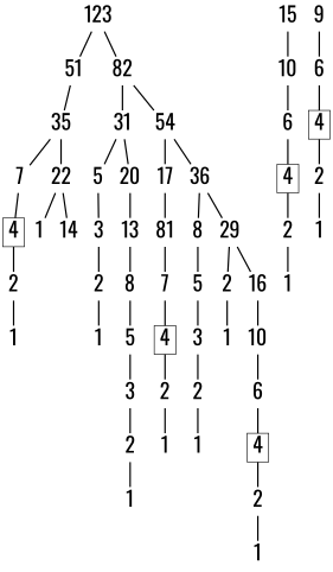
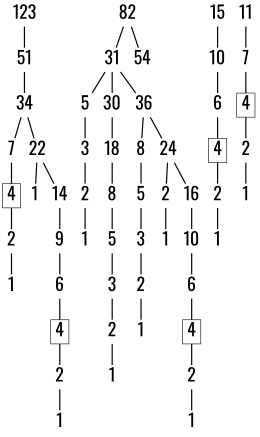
  digraph {
    fontname=Oswald
    nodesep=0.1
    node [fontname=Oswald fontsize=30 shape=plaintext]
    edge [dir=none fontname=Oswald style=bold]
    n1 [height=0.25 label=123 width=0.25]
    n2 [height=0.25 label=51 width=0.25]
    n3 [height=0.25 label=82 width=0.25]
-   n4 [height=0.25 label=35 width=0.25]
+   n4 [height=0.25 label=34 width=0.25]
    n5 [height=0.25 label=31 width=0.25]
    n6 [height=0.25 label=54 width=0.25]
    n7 [height=0.25 label=15 width=0.25]
    n8 [height=0.25 label=10 width=0.25]
    n9 [height=0.25 label=7 width=0.25]
    n10 [height=0.25 label=22 width=0.25]
    n11 [height=0.25 label=6 width=0.25]
    n12 [height=0.25 label=4 shape=box width=0.25]
    n13 [height=0.25 label=2 width=0.25]
    n14 [height=0.25 label=1 width=0.25]
    n15 [height=0.25 label=4 shape=box width=0.25]
    n16 [height=0.25 label=1 width=0.25]
    n17 [height=0.25 label=14 width=0.25]
    n18 [height=0.25 label=2 width=0.25]
    n19 [height=0.25 label=1 width=0.25]
    n20 [height=0.25 label=9 width=0.25]
    n21 [height=0.25 label=6 width=0.25]
    n22 [height=0.25 label=4 shape=box width=0.25]
    n23 [height=0.25 label=2 width=0.25]
    n24 [height=0.25 label=1 width=0.25]
    n25 [height=0.25 label=5 width=0.25]
-   n26 [height=0.25 label=20 width=0.25]
-   n27 [height=0.25 label=17 width=0.25]
+   n26 [height=0.25 label=30 width=0.25]
    n28 [height=0.25 label=36 width=0.25]
    n29 [height=0.25 label=3 width=0.25]
-   n30 [height=0.25 label=13 width=0.25]
+   n30 [height=0.25 label=18 width=0.25]
    n31 [height=0.25 label=2 width=0.25]
    n32 [height=0.25 label=1 width=0.25]
    n33 [height=0.25 label=8 width=0.25]
    n34 [height=0.25 label=5 width=0.25]
    n35 [height=0.25 label=3 width=0.25]
    n36 [height=0.25 label=2 width=0.25]
    n37 [height=0.25 label=1 width=0.25]
-   n38 [height=0.25 label=81 width=0.25]
+   n38 [height=0.25 label=11 width=0.25]
    n39 [height=0.25 label=8 width=0.25]
-   n40 [height=0.25 label=29 width=0.25]
+   n40 [height=0.25 label=24 width=0.25]
    n41 [height=0.25 label=7 width=0.25]
    n42 [height=0.25 label=4 shape=box width=0.25]
    n43 [height=0.25 label=2 width=0.25]
    n44 [height=0.25 label=1 width=0.25]
    n45 [height=0.25 label=5 width=0.25]
    n46 [height=0.25 label=2 width=0.25]
    n47 [height=0.25 label=16 width=0.25]
    n48 [height=0.25 label=3 width=0.25]
    n49 [height=0.25 label=2 width=0.25]
    n50 [height=0.25 label=1 width=0.25]
    n51 [height=0.25 label=1 width=0.25]
    n52 [height=0.25 label=10 width=0.25]
    n53 [height=0.25 label=6 width=0.25]
    n54 [height=0.25 label=4 shape=box width=0.25]
    n55 [height=0.25 label=2 width=0.25]
    n56 [height=0.25 label=1 width=0.25]
    n1 -> n2
-   n1 -> n3
    n2 -> n4
    n3 -> n5
    n3 -> n6
    n4 -> n9
    n4 -> n10
    n5 -> n25
    n5 -> n26
-   n6 -> n27
-   n6 -> n28
+   n5 -> n28
    n7 -> n8
    n8 -> n11
    n9 -> n15
    n10 -> n16
    n10 -> n17
    n11 -> n12
    n12 -> n13
    n13 -> n14
    n15 -> n18
+   n17 -> n20
    n18 -> n19
    n20 -> n21
    n21 -> n22
    n22 -> n23
    n23 -> n24
    n25 -> n29
    n26 -> n30
-   n27 -> n38
    n28 -> n39
    n28 -> n40
    n29 -> n31
    n30 -> n33
    n31 -> n32
    n33 -> n34
    n34 -> n35
    n35 -> n36
    n36 -> n37
    n38 -> n41
    n39 -> n45
    n40 -> n46
    n40 -> n47
    n41 -> n42
    n42 -> n43
    n43 -> n44
    n45 -> n48
    n46 -> n51
    n47 -> n52
    n48 -> n49
    n49 -> n50
    n52 -> n53
    n53 -> n54
    n54 -> n55
    n55 -> n56
  }
